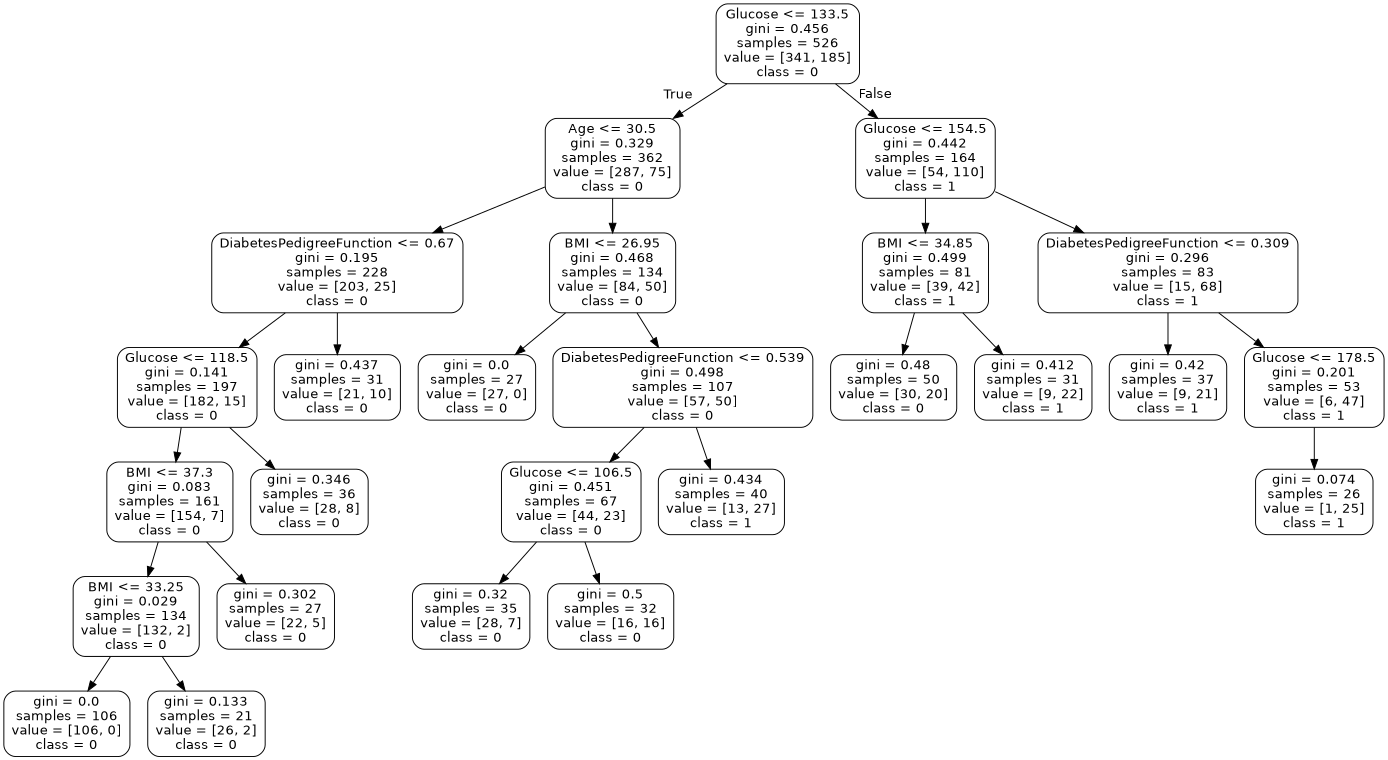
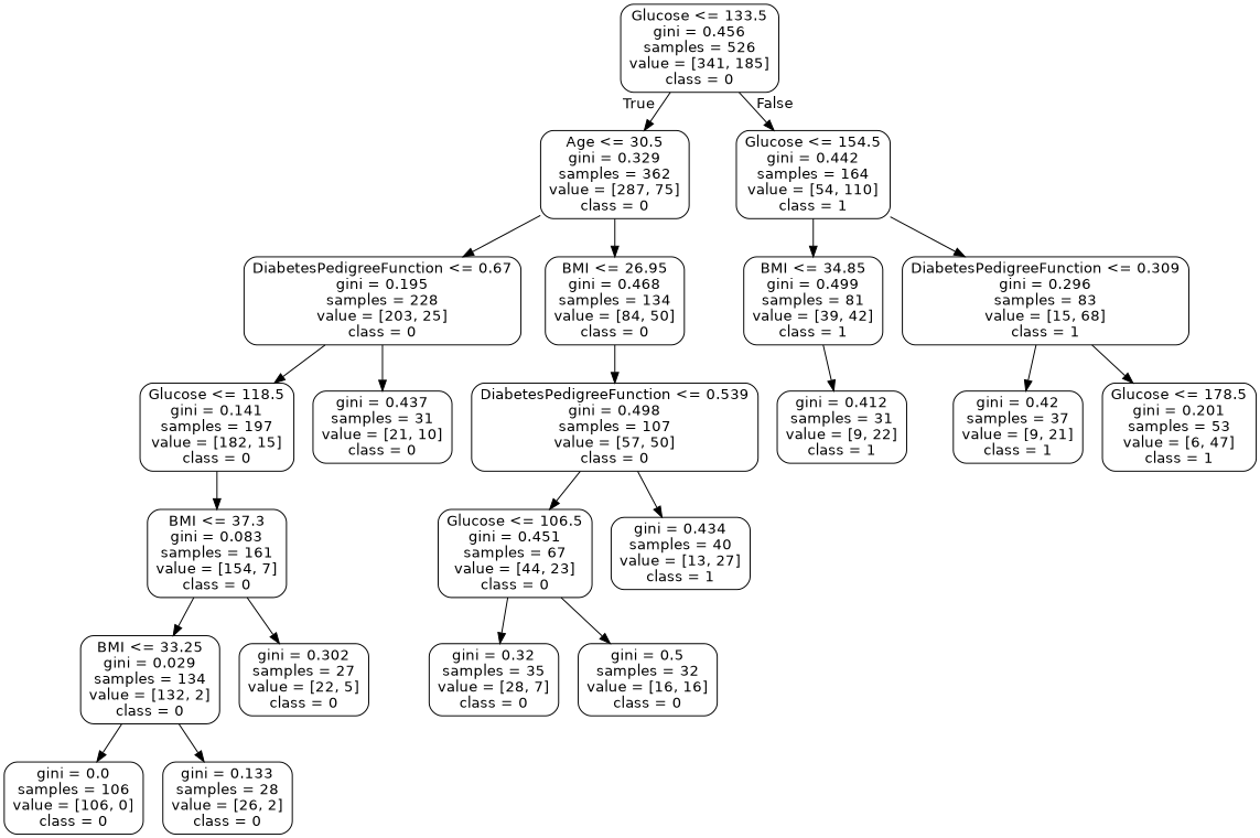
  digraph {
    node [color=black fontname=helvetica shape=box style=rounded]
    edge [fontname=helvetica]
    n1 [label="Glucose <= 133.5\ngini = 0.456\nsamples = 526\nvalue = [341, 185]\nclass = 0"]
    n2 [label="Age <= 30.5\ngini = 0.329\nsamples = 362\nvalue = [287, 75]\nclass = 0"]
    n3 [label="Glucose <= 154.5\ngini = 0.442\nsamples = 164\nvalue = [54, 110]\nclass = 1"]
    n4 [label="DiabetesPedigreeFunction <= 0.67\ngini = 0.195\nsamples = 228\nvalue = [203, 25]\nclass = 0"]
    n5 [label="BMI <= 26.95\ngini = 0.468\nsamples = 134\nvalue = [84, 50]\nclass = 0"]
    n6 [label="BMI <= 34.85\ngini = 0.499\nsamples = 81\nvalue = [39, 42]\nclass = 1"]
    n7 [label="DiabetesPedigreeFunction <= 0.309\ngini = 0.296\nsamples = 83\nvalue = [15, 68]\nclass = 1"]
    n8 [label="Glucose <= 118.5\ngini = 0.141\nsamples = 197\nvalue = [182, 15]\nclass = 0"]
    n9 [label="gini = 0.437\nsamples = 31\nvalue = [21, 10]\nclass = 0"]
-   n10 [label="gini = 0.0\nsamples = 27\nvalue = [27, 0]\nclass = 0"]
    n11 [label="DiabetesPedigreeFunction <= 0.539\ngini = 0.498\nsamples = 107\nvalue = [57, 50]\nclass = 0"]
    n12 [label="BMI <= 37.3\ngini = 0.083\nsamples = 161\nvalue = [154, 7]\nclass = 0"]
-   n13 [label="gini = 0.346\nsamples = 36\nvalue = [28, 8]\nclass = 0"]
    n14 [label="BMI <= 33.25\ngini = 0.029\nsamples = 134\nvalue = [132, 2]\nclass = 0"]
    n15 [label="gini = 0.302\nsamples = 27\nvalue = [22, 5]\nclass = 0"]
    n16 [label="gini = 0.0\nsamples = 106\nvalue = [106, 0]\nclass = 0"]
-   n17 [label="gini = 0.133\nsamples = 21\nvalue = [26, 2]\nclass = 0"]
+   n17 [label="gini = 0.133\nsamples = 28\nvalue = [26, 2]\nclass = 0"]
    n18 [label="Glucose <= 106.5\ngini = 0.451\nsamples = 67\nvalue = [44, 23]\nclass = 0"]
    n19 [label="gini = 0.434\nsamples = 40\nvalue = [13, 27]\nclass = 1"]
    n20 [label="gini = 0.32\nsamples = 35\nvalue = [28, 7]\nclass = 0"]
    n21 [label="gini = 0.5\nsamples = 32\nvalue = [16, 16]\nclass = 0"]
-   n22 [label="gini = 0.48\nsamples = 50\nvalue = [30, 20]\nclass = 0"]
    n23 [label="gini = 0.412\nsamples = 31\nvalue = [9, 22]\nclass = 1"]
    n24 [label="gini = 0.42\nsamples = 37\nvalue = [9, 21]\nclass = 1"]
    n25 [label="Glucose <= 178.5\ngini = 0.201\nsamples = 53\nvalue = [6, 47]\nclass = 1"]
-   n26 [label="gini = 0.074\nsamples = 26\nvalue = [1, 25]\nclass = 1"]
    n1 -> n2 [headlabel=True labelangle=45 labeldistance=2.5]
    n1 -> n3 [headlabel=False labelangle=-45 labeldistance=2.5]
    n2 -> n4
    n2 -> n5
    n3 -> n6
    n3 -> n7
    n4 -> n8
    n4 -> n9
-   n5 -> n10
    n5 -> n11
-   n6 -> n22
    n6 -> n23
    n7 -> n24
    n7 -> n25
    n8 -> n12
-   n8 -> n13
    n11 -> n18
    n11 -> n19
    n12 -> n14
    n12 -> n15
    n14 -> n16
    n14 -> n17
    n18 -> n20
    n18 -> n21
-   n25 -> n26
  }
